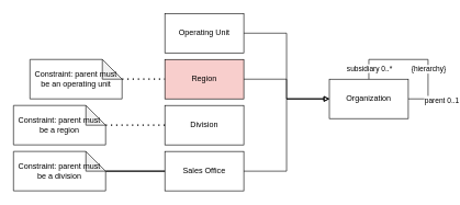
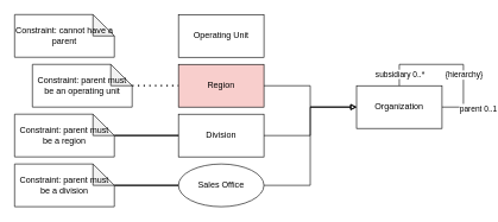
  <mxCell id="0" />
  <mxCell id="1" parent="0" />
  <mxCell id="2" value="Organization" style="rounded=0;whiteSpace=wrap;html=1;" parent="1" vertex="1"><mxGeometry x="500" y="120" width="120" height="60" as="geometry" /></mxCell>
  <mxCell id="3" style="edgeStyle=orthogonalEdgeStyle;rounded=0;orthogonalLoop=1;jettySize=auto;html=1;endArrow=none;endFill=0;" parent="1" source="2" target="2" edge="1"><mxGeometry relative="1" as="geometry"><Array as="points"><mxPoint x="560" y="90" /><mxPoint x="650" y="90" /><mxPoint x="650" y="150" /></Array></mxGeometry></mxCell>
  <mxCell id="4" value="subsidiary 0..*" style="edgeLabel;html=1;align=center;verticalAlign=middle;resizable=0;points=[];" parent="3" vertex="1" connectable="0"><mxGeometry x="-0.841" relative="1" as="geometry"><mxPoint as="offset" /></mxGeometry></mxCell>
  <mxCell id="5" value="parent 0..1" style="edgeLabel;html=1;align=center;verticalAlign=middle;resizable=0;points=[];" parent="3" vertex="1" connectable="0"><mxGeometry x="0.837" y="1" relative="1" as="geometry"><mxPoint x="33" as="offset" /></mxGeometry></mxCell>
  <mxCell id="6" value="{hierarchy}" style="edgeLabel;html=1;align=center;verticalAlign=middle;resizable=0;points=[];" parent="3" vertex="1" connectable="0"><mxGeometry x="0.273" relative="1" as="geometry"><mxPoint as="offset" /></mxGeometry></mxCell>
- <mxCell id="7" value="" style="edgeStyle=elbowEdgeStyle;elbow=horizontal;endArrow=block;html=1;rounded=0;entryX=0;entryY=0.5;entryDx=0;entryDy=0;endFill=0;exitX=1;exitY=0.5;exitDx=0;exitDy=0;" parent="1" source="9" target="2" edge="1"><mxGeometry width="50" height="50" relative="1" as="geometry"><mxPoint x="380" y="190" as="sourcePoint" /><mxPoint x="430" y="140" as="targetPoint" /></mxGeometry></mxCell>
  <mxCell id="8" value="Region" style="rounded=0;whiteSpace=wrap;html=1;fillColor=#f8cecc;" parent="1" vertex="1"><mxGeometry x="250" y="90" width="120" height="60" as="geometry" /></mxCell>
  <mxCell id="9" value="Operating Unit" style="rounded=0;whiteSpace=wrap;html=1;" parent="1" vertex="1"><mxGeometry x="250" y="20" width="120" height="60" as="geometry" /></mxCell>
  <mxCell id="10" value="Division" style="rounded=0;whiteSpace=wrap;html=1;" parent="1" vertex="1"><mxGeometry x="250" y="160" width="120" height="60" as="geometry" /></mxCell>
- <mxCell id="11" value="Sales Office" style="rounded=0;whiteSpace=wrap;html=1;" parent="1" vertex="1"><mxGeometry x="250" y="230" width="120" height="60" as="geometry" /></mxCell>
+ <mxCell id="11" value="Sales Office" style="ellipse;whiteSpace=wrap;html=1;" parent="1" vertex="1"><mxGeometry x="250" y="230" width="120" height="60" as="geometry" /></mxCell>
  <mxCell id="12" value="" style="edgeStyle=elbowEdgeStyle;elbow=horizontal;endArrow=block;html=1;rounded=0;exitX=1;exitY=0.5;exitDx=0;exitDy=0;endFill=0;" parent="1" source="8" edge="1"><mxGeometry width="50" height="50" relative="1" as="geometry"><mxPoint x="390" y="260" as="sourcePoint" /><mxPoint x="500" y="150" as="targetPoint" /><Array as="points" /></mxGeometry></mxCell>
+ <mxCell id="13" value="" style="edgeStyle=elbowEdgeStyle;elbow=horizontal;endArrow=block;html=1;rounded=0;entryX=0;entryY=0.5;entryDx=0;entryDy=0;exitX=1;exitY=0.5;exitDx=0;exitDy=0;endFill=0;" parent="1" source="10" target="2" edge="1"><mxGeometry width="50" height="50" relative="1" as="geometry"><mxPoint x="420" y="280" as="sourcePoint" /><mxPoint x="470" y="230" as="targetPoint" /></mxGeometry></mxCell>
  <mxCell id="14" value="" style="edgeStyle=elbowEdgeStyle;elbow=horizontal;endArrow=block;html=1;rounded=0;endFill=0;" parent="1" source="11" edge="1"><mxGeometry width="50" height="50" relative="1" as="geometry"><mxPoint x="440" y="200" as="sourcePoint" /><mxPoint x="500" y="150" as="targetPoint" /></mxGeometry></mxCell>
  <mxCell id="15" value="Constraint: parent must be an operating unit" style="shape=note;whiteSpace=wrap;html=1;backgroundOutline=1;darkOpacity=0.05;" parent="1" vertex="1"><mxGeometry x="45" y="90" width="140" height="60" as="geometry" /></mxCell>
  <mxCell id="16" value="" style="endArrow=none;dashed=1;html=1;dashPattern=1 3;strokeWidth=2;rounded=0;endFill=0;exitX=0;exitY=0;exitDx=140;exitDy=30;exitPerimeter=0;" parent="1" source="15" target="8" edge="1"><mxGeometry width="50" height="50" relative="1" as="geometry"><mxPoint x="160" y="110" as="sourcePoint" /><mxPoint x="200" y="150" as="targetPoint" /></mxGeometry></mxCell>
+ <mxCell id="17" value="Constraint: cannot have a parent" style="shape=note;whiteSpace=wrap;html=1;backgroundOutline=1;darkOpacity=0.05;" parent="1" vertex="1"><mxGeometry x="20" y="20" width="140" height="60" as="geometry" /></mxCell>
  <mxCell id="18" value="Constraint: parent must be a region" style="shape=note;whiteSpace=wrap;html=1;backgroundOutline=1;darkOpacity=0.05;" parent="1" vertex="1"><mxGeometry x="20" y="160" width="140" height="60" as="geometry" /></mxCell>
  <mxCell id="19" value="Constraint: parent must be a division" style="shape=note;whiteSpace=wrap;html=1;backgroundOutline=1;darkOpacity=0.05;" parent="1" vertex="1"><mxGeometry x="20" y="230" width="140" height="60" as="geometry" /></mxCell>
- <mxCell id="20" value="" style="endArrow=none;dashed=1;html=1;dashPattern=1 3;strokeWidth=2;rounded=0;endFill=0;exitX=0;exitY=0;exitDx=140;exitDy=30;exitPerimeter=0;entryX=0;entryY=0.5;entryDx=0;entryDy=0;" parent="1" source="18" target="10" edge="1"><mxGeometry width="50" height="50" relative="1" as="geometry"><mxPoint x="170" y="130" as="sourcePoint" /><mxPoint x="260" y="130" as="targetPoint" /></mxGeometry></mxCell>
+ <mxCell id="20" value="" style="endArrow=none;dashed=0;html=1;dashPattern=1 3;strokeWidth=2;rounded=0;endFill=0;exitX=0;exitY=0;exitDx=140;exitDy=30;exitPerimeter=0;entryX=0;entryY=0.5;entryDx=0;entryDy=0;" parent="1" source="18" target="10" edge="1"><mxGeometry width="50" height="50" relative="1" as="geometry"><mxPoint x="170" y="130" as="sourcePoint" /><mxPoint x="260" y="130" as="targetPoint" /></mxGeometry></mxCell>
  <mxCell id="21" value="" style="endArrow=none;dashed=0;html=1;dashPattern=1 3;strokeWidth=2;rounded=0;endFill=0;exitX=0;exitY=0;exitDx=140;exitDy=30;exitPerimeter=0;entryX=0;entryY=0.5;entryDx=0;entryDy=0;" parent="1" source="19" target="11" edge="1"><mxGeometry width="50" height="50" relative="1" as="geometry"><mxPoint x="170" y="200" as="sourcePoint" /><mxPoint x="260" y="200" as="targetPoint" /></mxGeometry></mxCell>
